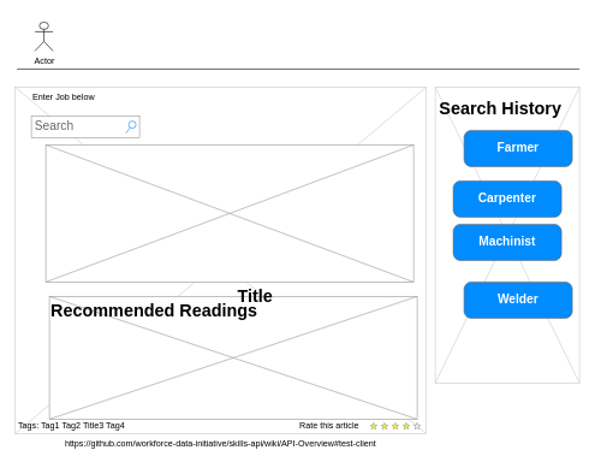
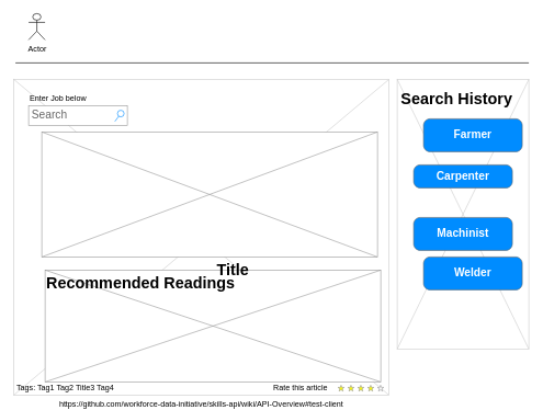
  <mxCell id="0" />
  <mxCell id="1" parent="0" />
  <mxCell id="2" value="" style="verticalLabelPosition=bottom;verticalAlign=top;strokeWidth=1;shape=mxgraph.mockup.graphics.iconGrid;strokeColor=#CCCCCC;gridSize=1,1;" parent="1" vertex="1"><mxGeometry x="603" y="120" width="200" height="410" as="geometry" /></mxCell>
  <mxCell id="3" value="https://github.com/workforce-data-initiative/skills-api/wiki/API-Overview#test-client" style="verticalLabelPosition=bottom;verticalAlign=top;strokeWidth=1;shape=mxgraph.mockup.graphics.iconGrid;strokeColor=#CCCCCC;gridSize=1,1;" parent="1" vertex="1"><mxGeometry x="20.5" y="120" width="570" height="480" as="geometry" /></mxCell>
  <mxCell id="4" value="" style="line;strokeWidth=1" parent="1" vertex="1"><mxGeometry x="23" y="90" width="780" height="10" as="geometry" /></mxCell>
  <mxCell id="5" value="" style="verticalLabelPosition=bottom;verticalAlign=top;strokeWidth=1;shape=mxgraph.mockup.misc.rating;strokeColor=#999999;fillColor=#ffff00;emptyFillColor=#ffffff;grade=4;ratingScale=5;ratingStyle=star;" parent="1" vertex="1"><mxGeometry x="513" y="585" width="77.5" height="10" as="geometry" /></mxCell>
  <mxCell id="6" value="Rate this article" style="text;spacingTop=-5;" parent="1" vertex="1"><mxGeometry x="413" y="580" width="30" height="20" as="geometry" /></mxCell>
  <mxCell id="7" value="Tags: Tag1 Tag2 Title3 Tag4" style="text;spacingTop=-5;" parent="1" vertex="1"><mxGeometry x="23" y="580" width="210" height="20" as="geometry" /></mxCell>
- <mxCell id="8" value="Actor" style="shape=umlActor;verticalLabelPosition=bottom;verticalAlign=top;html=1;outlineConnect=0;" vertex="1" parent="1"><mxGeometry x="48" y="30" width="25" height="40" as="geometry" /></mxCell>
+ <mxCell id="8" value="Actor" style="shape=umlActor;verticalLabelPosition=bottom;verticalAlign=top;html=1;outlineConnect=0;" vertex="1" parent="1"><mxGeometry x="43" y="20" width="25" height="40" as="geometry" /></mxCell>
  <mxCell id="9" value="Search" style="strokeWidth=1;shadow=0;dashed=0;align=center;html=1;shape=mxgraph.mockup.forms.searchBox;strokeColor=#999999;mainText=;strokeColor2=#008cff;fontColor=#666666;fontSize=17;align=left;spacingLeft=3;" vertex="1" parent="1"><mxGeometry x="43" y="160" width="150" height="30" as="geometry" /></mxCell>
- <mxCell id="10" value="Enter Job below" style="text;spacingTop=-5;whiteSpace=wrap;html=1;align=left;fontSize=12;fontFamily=Helvetica;fillColor=none;strokeColor=none;" vertex="1" parent="1"><mxGeometry x="43" y="125" width="170" height="20" as="geometry" /></mxCell>
+ <mxCell id="10" value="Enter Job below" style="text;spacingTop=-5;whiteSpace=wrap;html=1;align=left;fontSize=12;fontFamily=Helvetica;fillColor=none;strokeColor=none;" vertex="1" parent="1"><mxGeometry x="43" y="140" width="170" height="20" as="geometry" /></mxCell>
  <mxCell id="11" value="" style="verticalLabelPosition=bottom;shadow=0;dashed=0;align=center;html=1;verticalAlign=top;strokeWidth=1;shape=mxgraph.mockup.graphics.simpleIcon;strokeColor=#999999;" vertex="1" parent="1"><mxGeometry x="68" y="410" width="510" height="170" as="geometry" /></mxCell>
  <mxCell id="12" value="" style="verticalLabelPosition=bottom;shadow=0;dashed=0;align=center;html=1;verticalAlign=top;strokeWidth=1;shape=mxgraph.mockup.graphics.simpleIcon;strokeColor=#999999;" vertex="1" parent="1"><mxGeometry x="63" y="200" width="510" height="190" as="geometry" /></mxCell>
  <mxCell id="13" value="Recommended Readings" style="text;strokeColor=none;fillColor=none;html=1;fontSize=24;fontStyle=1;verticalAlign=middle;align=center;" vertex="1" parent="1"><mxGeometry x="163" y="410" width="100" height="40" as="geometry" /></mxCell>
  <mxCell id="14" value="Title" style="text;strokeColor=none;fillColor=none;html=1;fontSize=24;fontStyle=1;verticalAlign=middle;align=center;" vertex="1" parent="1"><mxGeometry x="303" y="390" width="100" height="40" as="geometry" /></mxCell>
  <mxCell id="15" value="Search History" style="text;strokeColor=none;fillColor=none;html=1;fontSize=24;fontStyle=1;verticalAlign=middle;align=center;" vertex="1" parent="1"><mxGeometry x="643" y="130" width="100" height="40" as="geometry" /></mxCell>
  <mxCell id="16" value="Farmer" style="strokeWidth=1;shadow=0;dashed=0;align=center;html=1;shape=mxgraph.mockup.buttons.button;strokeColor=#666666;fontColor=#ffffff;mainText=;buttonStyle=round;fontSize=17;fontStyle=1;fillColor=#008cff;whiteSpace=wrap;" vertex="1" parent="1"><mxGeometry x="643" y="180" width="150" height="50" as="geometry" /></mxCell>
- <mxCell id="17" value="Carpenter" style="strokeWidth=1;shadow=0;dashed=0;align=center;html=1;shape=mxgraph.mockup.buttons.button;strokeColor=#666666;fontColor=#ffffff;mainText=;buttonStyle=round;fontSize=17;fontStyle=1;fillColor=#008cff;whiteSpace=wrap;" vertex="1" parent="1"><mxGeometry x="628" y="250" width="150" height="50" as="geometry" /></mxCell>
- <mxCell id="18" value="Machinist" style="strokeWidth=1;shadow=0;dashed=0;align=center;html=1;shape=mxgraph.mockup.buttons.button;strokeColor=#666666;fontColor=#ffffff;mainText=;buttonStyle=round;fontSize=17;fontStyle=1;fillColor=#008cff;whiteSpace=wrap;" vertex="1" parent="1"><mxGeometry x="628" y="310" width="150" height="50" as="geometry" /></mxCell>
+ <mxCell id="17" value="Carpenter" style="strokeWidth=1;shadow=0;dashed=0;align=center;html=1;shape=mxgraph.mockup.buttons.button;strokeColor=#666666;fontColor=#ffffff;mainText=;buttonStyle=round;fontSize=17;fontStyle=1;fillColor=#008cff;whiteSpace=wrap;" vertex="1" parent="1"><mxGeometry x="628" y="250" width="150" height="35" as="geometry" /></mxCell>
+ <mxCell id="18" value="Machinist" style="strokeWidth=1;shadow=0;dashed=0;align=center;html=1;shape=mxgraph.mockup.buttons.button;strokeColor=#666666;fontColor=#ffffff;mainText=;buttonStyle=round;fontSize=17;fontStyle=1;fillColor=#008cff;whiteSpace=wrap;" vertex="1" parent="1"><mxGeometry x="628" y="330" width="150" height="50" as="geometry" /></mxCell>
  <mxCell id="19" value="Welder" style="strokeWidth=1;shadow=0;dashed=0;align=center;html=1;shape=mxgraph.mockup.buttons.button;strokeColor=#666666;fontColor=#ffffff;mainText=;buttonStyle=round;fontSize=17;fontStyle=1;fillColor=#008cff;whiteSpace=wrap;" vertex="1" parent="1"><mxGeometry x="643" y="390" width="150" height="50" as="geometry" /></mxCell>
